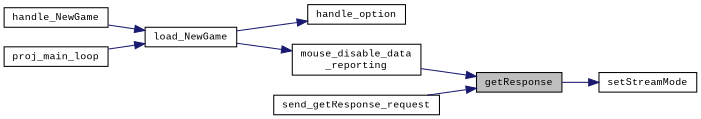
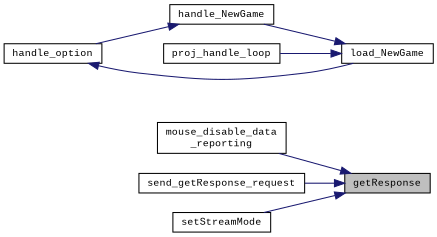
  digraph {
    fontname="Liberation Mono"
    rankdir=RL
    node [color=black fillcolor=white fontname="Liberation Mono" fontsize=10 shape=record style=filled]
    edge [color=midnightblue dir=back fontname="Liberation Mono" fontsize=10 labelfontname=Helvetica labelfontsize=10 style=solid]
    n1 [fillcolor=grey75 fontcolor=black height=0.2 label=getResponse width=0.4]
    n2 [height=0.2 label="mouse_disable_data\l_reporting" width=0.4]
    n3 [height=0.2 label=send_getResponse_request width=0.4]
    n4 [height=0.2 label=setStreamMode width=0.4]
    n5 [height=0.2 label=load_NewGame width=0.4]
    n6 [height=0.2 label=handle_NewGame width=0.4]
-   n7 [height=0.2 label=proj_main_loop width=0.4]
+   n7 [height=0.2 label=proj_handle_loop width=0.4]
    n8 [height=0.2 label=handle_option width=0.4]
    n1 -> n2
    n1 -> n3
-   n4 -> n1
-   n2 -> n5
+   n1 -> n4
    n5 -> n6
    n5 -> n7
+   n6 -> n8
    n8 -> n5
  }
